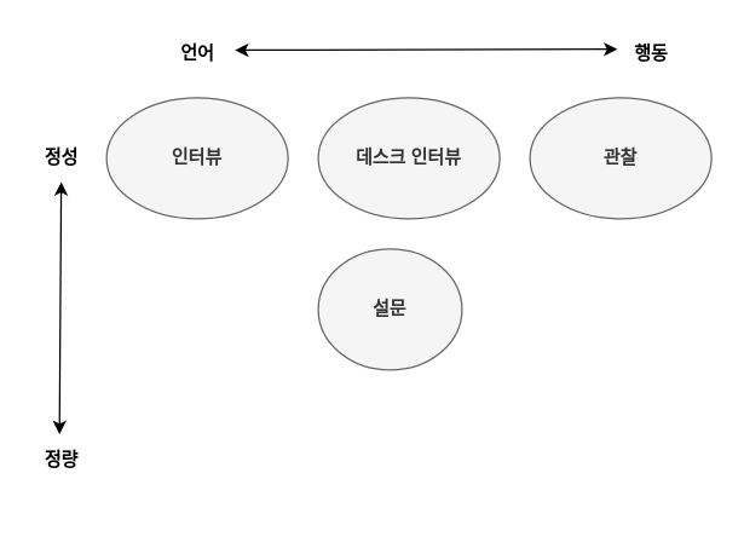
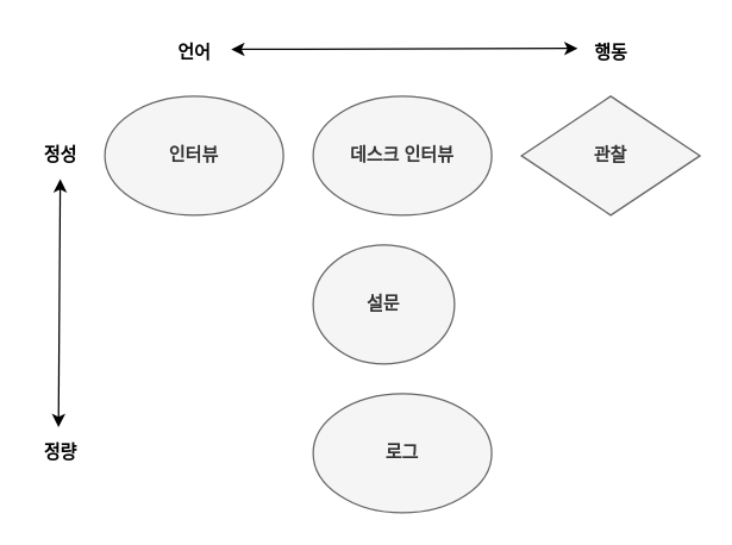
  <mxCell id="0" />
  <mxCell id="1" parent="0" />
- <mxCell id="2" value="관찰" style="ellipse;whiteSpace=wrap;html=1;fillColor=#f5f5f5;fontColor=#333333;strokeColor=#666666;fontStyle=1" vertex="1" parent="1"><mxGeometry x="350" y="64" width="120" height="80" as="geometry" /></mxCell>
+ <mxCell id="2" value="관찰" style="rhombus;whiteSpace=wrap;html=1;fillColor=#f5f5f5;fontColor=#333333;strokeColor=#666666;fontStyle=1;" vertex="1" parent="1"><mxGeometry x="350" y="64" width="120" height="80" as="geometry" /></mxCell>
  <mxCell id="3" value="인터뷰" style="ellipse;whiteSpace=wrap;html=1;fillColor=#f5f5f5;fontColor=#333333;strokeColor=#666666;fontStyle=1" vertex="1" parent="1"><mxGeometry x="70" y="64" width="120" height="80" as="geometry" /></mxCell>
+ <mxCell id="4" value="로그" style="ellipse;whiteSpace=wrap;html=1;fillColor=#f5f5f5;fontColor=#333333;strokeColor=#666666;fontStyle=1" vertex="1" parent="1"><mxGeometry x="210" y="264" width="120" height="80" as="geometry" /></mxCell>
  <mxCell id="5" value="설문" style="ellipse;whiteSpace=wrap;html=1;fillColor=#f5f5f5;fontColor=#333333;strokeColor=#666666;fontStyle=1" vertex="1" parent="1"><mxGeometry x="210" y="164" width="95" height="80" as="geometry" /></mxCell>
  <mxCell id="6" value="데스크 인터뷰" style="ellipse;whiteSpace=wrap;html=1;fillColor=#f5f5f5;fontColor=#333333;strokeColor=#666666;fontStyle=1" vertex="1" parent="1"><mxGeometry x="210" y="64" width="120" height="80" as="geometry" /></mxCell>
- <mxCell id="7" value="행동" style="text;html=1;align=center;verticalAlign=middle;resizable=0;points=[];autosize=1;strokeColor=none;fillColor=none;fontStyle=1" vertex="1" parent="1"><mxGeometry x="410" y="20" width="40" height="30" as="geometry" /></mxCell>
+ <mxCell id="7" value="행동" style="text;html=1;align=center;verticalAlign=middle;resizable=0;points=[];autosize=1;strokeColor=none;fillColor=none;fontStyle=1" vertex="1" parent="1"><mxGeometry x="390" y="20" width="40" height="30" as="geometry" /></mxCell>
  <mxCell id="8" value="언어" style="text;html=1;align=center;verticalAlign=middle;resizable=0;points=[];autosize=1;strokeColor=none;fillColor=none;fontStyle=1" vertex="1" parent="1"><mxGeometry x="110" y="20" width="40" height="30" as="geometry" /></mxCell>
  <mxCell id="9" value="정량" style="text;html=1;align=center;verticalAlign=middle;resizable=0;points=[];autosize=1;strokeColor=none;fillColor=none;fontStyle=1" vertex="1" parent="1"><mxGeometry x="20" y="289" width="40" height="30" as="geometry" /></mxCell>
  <mxCell id="10" value="정성" style="text;html=1;align=center;verticalAlign=middle;resizable=0;points=[];autosize=1;strokeColor=none;fillColor=none;fontStyle=1" vertex="1" parent="1"><mxGeometry x="20" y="89" width="40" height="30" as="geometry" /></mxCell>
  <mxCell id="11" value="" style="endArrow=classic;startArrow=classic;html=1;entryX=-0.054;entryY=0.395;entryDx=0;entryDy=0;entryPerimeter=0;exitX=1.121;exitY=0.417;exitDx=0;exitDy=0;exitPerimeter=0;fontStyle=1" edge="1" parent="1" source="8" target="7"><mxGeometry width="50" height="50" relative="1" as="geometry"><mxPoint x="230" y="224" as="sourcePoint" /><mxPoint x="280" y="174" as="targetPoint" /></mxGeometry></mxCell>
  <mxCell id="12" value="" style="endArrow=classic;startArrow=classic;html=1;entryX=0.471;entryY=-0.083;entryDx=0;entryDy=0;entryPerimeter=0;exitX=1.121;exitY=0.417;exitDx=0;exitDy=0;exitPerimeter=0;fontStyle=1" edge="1" parent="1" target="9"><mxGeometry width="50" height="50" relative="1" as="geometry"><mxPoint x="40" y="119.66" as="sourcePoint" /><mxPoint x="273" y="119" as="targetPoint" /></mxGeometry></mxCell>
